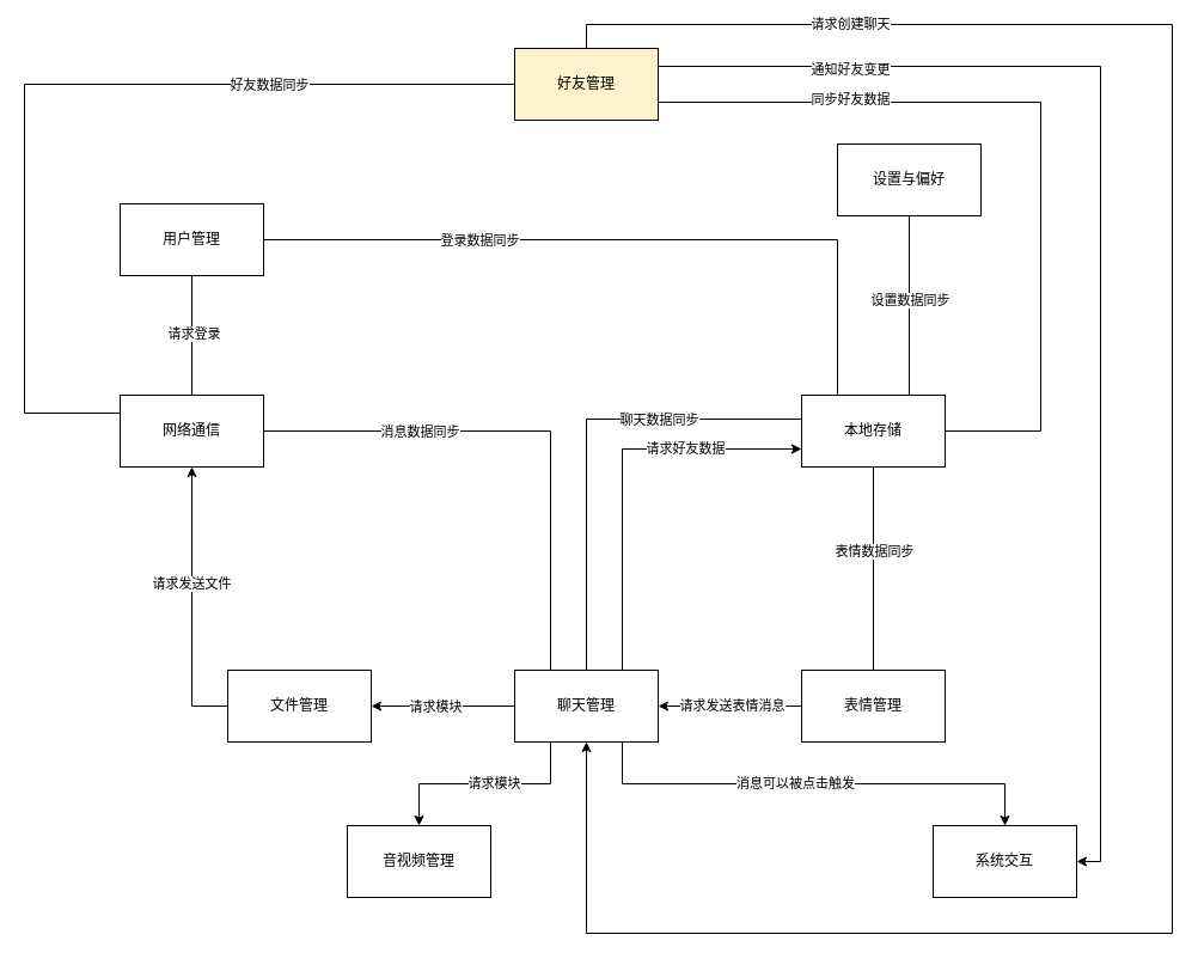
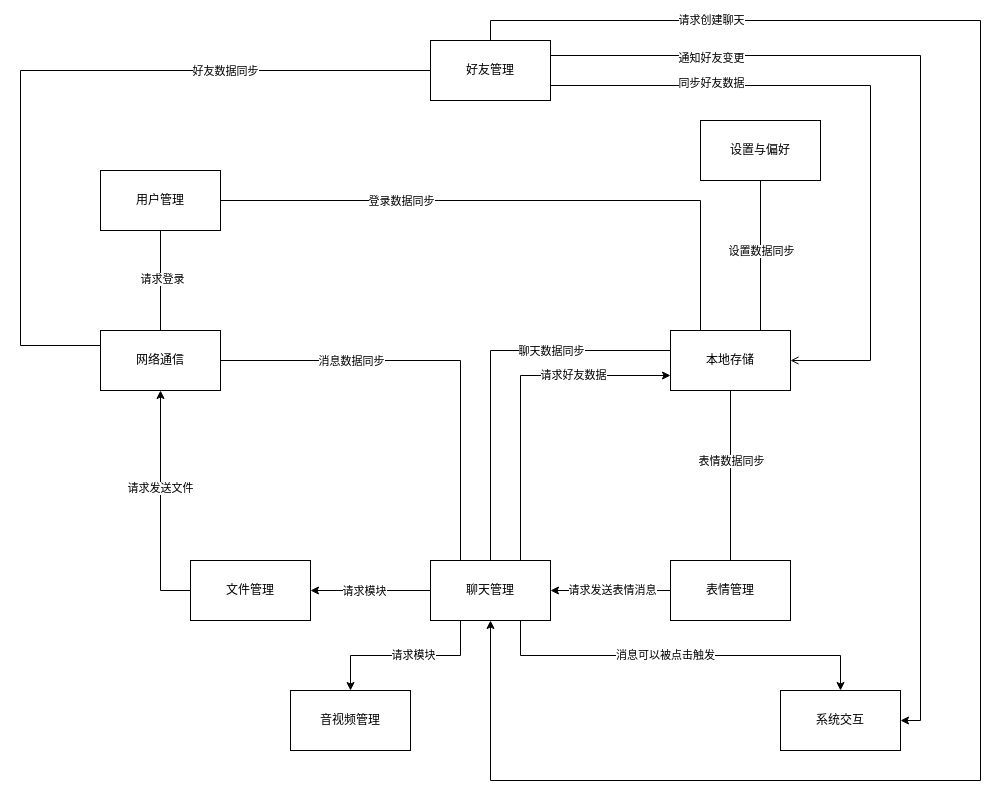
  <mxCell id="0" />
  <mxCell id="1" parent="0" />
  <mxCell id="2" value="网络通信" style="rounded=0;whiteSpace=wrap;html=1;" parent="1" vertex="1"><mxGeometry x="100" y="330" width="120" height="60" as="geometry" /></mxCell>
  <mxCell id="3" style="edgeStyle=orthogonalEdgeStyle;rounded=0;orthogonalLoop=1;jettySize=auto;html=1;exitX=0.5;exitY=0;exitDx=0;exitDy=0;entryX=0;entryY=0.25;entryDx=0;entryDy=0;endArrow=none;endFill=0;" parent="1" source="15" target="20" edge="1"><mxGeometry relative="1" as="geometry"><Array as="points"><mxPoint x="490" y="350" /><mxPoint x="670" y="350" /></Array></mxGeometry></mxCell>
  <mxCell id="4" value="聊天数据同步" style="edgeLabel;html=1;align=center;verticalAlign=middle;resizable=0;points=[];" parent="3" vertex="1" connectable="0"><mxGeometry x="0.089" y="3" relative="1" as="geometry"><mxPoint x="55" y="3" as="offset" /></mxGeometry></mxCell>
  <mxCell id="5" style="edgeStyle=orthogonalEdgeStyle;rounded=0;orthogonalLoop=1;jettySize=auto;html=1;exitX=0.25;exitY=0;exitDx=0;exitDy=0;entryX=1;entryY=0.5;entryDx=0;entryDy=0;endArrow=none;endFill=0;" parent="1" source="15" target="2" edge="1"><mxGeometry relative="1" as="geometry" /></mxCell>
  <mxCell id="6" value="消息数据同步" style="edgeLabel;html=1;align=center;verticalAlign=middle;resizable=0;points=[];" parent="5" vertex="1" connectable="0"><mxGeometry x="0.311" y="-2" relative="1" as="geometry"><mxPoint x="-22" y="2" as="offset" /></mxGeometry></mxCell>
  <mxCell id="7" style="edgeStyle=orthogonalEdgeStyle;rounded=0;orthogonalLoop=1;jettySize=auto;html=1;exitX=0.25;exitY=1;exitDx=0;exitDy=0;entryX=0.5;entryY=0;entryDx=0;entryDy=0;" parent="1" source="15" target="16" edge="1"><mxGeometry relative="1" as="geometry" /></mxCell>
  <mxCell id="8" value="请求模块" style="edgeLabel;html=1;align=center;verticalAlign=middle;resizable=0;points=[];" parent="7" vertex="1" connectable="0"><mxGeometry x="-0.074" y="-1" relative="1" as="geometry"><mxPoint as="offset" /></mxGeometry></mxCell>
  <mxCell id="9" style="edgeStyle=orthogonalEdgeStyle;rounded=0;orthogonalLoop=1;jettySize=auto;html=1;exitX=0;exitY=0.5;exitDx=0;exitDy=0;" parent="1" source="15" target="19" edge="1"><mxGeometry relative="1" as="geometry" /></mxCell>
  <mxCell id="10" value="请求模块" style="edgeLabel;html=1;align=center;verticalAlign=middle;resizable=0;points=[];" parent="9" vertex="1" connectable="0"><mxGeometry x="0.119" relative="1" as="geometry"><mxPoint as="offset" /></mxGeometry></mxCell>
  <mxCell id="11" style="edgeStyle=orthogonalEdgeStyle;rounded=0;orthogonalLoop=1;jettySize=auto;html=1;exitX=0.75;exitY=1;exitDx=0;exitDy=0;entryX=0.5;entryY=0;entryDx=0;entryDy=0;" parent="1" source="15" target="26" edge="1"><mxGeometry relative="1" as="geometry" /></mxCell>
  <mxCell id="12" value="消息可以被点击触发" style="edgeLabel;html=1;align=center;verticalAlign=middle;resizable=0;points=[];" parent="11" vertex="1" connectable="0"><mxGeometry x="-0.083" y="1" relative="1" as="geometry"><mxPoint as="offset" /></mxGeometry></mxCell>
  <mxCell id="13" style="edgeStyle=orthogonalEdgeStyle;rounded=0;orthogonalLoop=1;jettySize=auto;html=1;exitX=0.75;exitY=0;exitDx=0;exitDy=0;entryX=0;entryY=0.75;entryDx=0;entryDy=0;" edge="1" parent="1" source="15" target="20"><mxGeometry relative="1" as="geometry" /></mxCell>
  <mxCell id="14" value="请求好友数据" style="edgeLabel;html=1;align=center;verticalAlign=middle;resizable=0;points=[];" vertex="1" connectable="0" parent="13"><mxGeometry x="0.417" y="1" relative="1" as="geometry"><mxPoint as="offset" /></mxGeometry></mxCell>
  <mxCell id="15" value="聊天管理" style="rounded=0;whiteSpace=wrap;html=1;" parent="1" vertex="1"><mxGeometry x="430" y="560" width="120" height="60" as="geometry" /></mxCell>
  <mxCell id="16" value="音视频管理" style="rounded=0;whiteSpace=wrap;html=1;" parent="1" vertex="1"><mxGeometry x="290" y="690" width="120" height="60" as="geometry" /></mxCell>
  <mxCell id="17" style="edgeStyle=orthogonalEdgeStyle;rounded=0;orthogonalLoop=1;jettySize=auto;html=1;exitX=0;exitY=0.5;exitDx=0;exitDy=0;entryX=0.5;entryY=1;entryDx=0;entryDy=0;" parent="1" source="19" target="2" edge="1"><mxGeometry relative="1" as="geometry" /></mxCell>
  <mxCell id="18" value="请求发送文件" style="edgeLabel;html=1;align=center;verticalAlign=middle;resizable=0;points=[];" parent="17" vertex="1" connectable="0"><mxGeometry x="0.155" y="1" relative="1" as="geometry"><mxPoint as="offset" /></mxGeometry></mxCell>
  <mxCell id="19" value="文件管理" style="rounded=0;whiteSpace=wrap;html=1;" parent="1" vertex="1"><mxGeometry x="190" y="560" width="120" height="60" as="geometry" /></mxCell>
  <mxCell id="20" value="本地存储" style="rounded=0;whiteSpace=wrap;html=1;" parent="1" vertex="1"><mxGeometry x="670" y="330" width="120" height="60" as="geometry" /></mxCell>
  <mxCell id="21" style="edgeStyle=orthogonalEdgeStyle;rounded=0;orthogonalLoop=1;jettySize=auto;html=1;exitX=0;exitY=0.5;exitDx=0;exitDy=0;entryX=1;entryY=0.5;entryDx=0;entryDy=0;" parent="1" source="25" target="15" edge="1"><mxGeometry relative="1" as="geometry" /></mxCell>
  <mxCell id="22" value="请求发送表情消息" style="edgeLabel;html=1;align=center;verticalAlign=middle;resizable=0;points=[];" parent="21" vertex="1" connectable="0"><mxGeometry x="-0.025" y="-1" relative="1" as="geometry"><mxPoint as="offset" /></mxGeometry></mxCell>
  <mxCell id="23" style="edgeStyle=orthogonalEdgeStyle;rounded=0;orthogonalLoop=1;jettySize=auto;html=1;entryX=0.5;entryY=1;entryDx=0;entryDy=0;endArrow=none;endFill=0;exitX=0.5;exitY=0;exitDx=0;exitDy=0;" parent="1" source="25" target="20" edge="1"><mxGeometry relative="1" as="geometry"><mxPoint x="730" y="550" as="sourcePoint" /></mxGeometry></mxCell>
  <mxCell id="24" value="表情数据同步" style="edgeLabel;html=1;align=center;verticalAlign=middle;resizable=0;points=[];" parent="23" vertex="1" connectable="0"><mxGeometry x="0.169" relative="1" as="geometry"><mxPoint y="-1" as="offset" /></mxGeometry></mxCell>
  <mxCell id="25" value="表情管理" style="rounded=0;whiteSpace=wrap;html=1;" parent="1" vertex="1"><mxGeometry x="670" y="560" width="120" height="60" as="geometry" /></mxCell>
  <mxCell id="26" value="系统交互" style="rounded=0;whiteSpace=wrap;html=1;" parent="1" vertex="1"><mxGeometry x="780" y="690" width="120" height="60" as="geometry" /></mxCell>
  <mxCell id="27" style="edgeStyle=orthogonalEdgeStyle;rounded=0;orthogonalLoop=1;jettySize=auto;html=1;exitX=0.5;exitY=1;exitDx=0;exitDy=0;entryX=0.75;entryY=0;entryDx=0;entryDy=0;endArrow=none;endFill=0;" parent="1" source="29" target="20" edge="1"><mxGeometry relative="1" as="geometry" /></mxCell>
  <mxCell id="28" value="设置数据同步" style="edgeLabel;html=1;align=center;verticalAlign=middle;resizable=0;points=[];" parent="27" vertex="1" connectable="0"><mxGeometry x="-0.169" relative="1" as="geometry"><mxPoint y="8" as="offset" /></mxGeometry></mxCell>
  <mxCell id="29" value="设置与偏好" style="rounded=0;whiteSpace=wrap;html=1;" parent="1" vertex="1"><mxGeometry x="700" y="120" width="120" height="60" as="geometry" /></mxCell>
  <mxCell id="30" style="edgeStyle=orthogonalEdgeStyle;rounded=0;orthogonalLoop=1;jettySize=auto;html=1;exitX=0.5;exitY=1;exitDx=0;exitDy=0;entryX=0.5;entryY=0;entryDx=0;entryDy=0;endArrow=none;endFill=0;" parent="1" source="34" target="2" edge="1"><mxGeometry relative="1" as="geometry" /></mxCell>
  <mxCell id="31" value="请求登录" style="edgeLabel;html=1;align=center;verticalAlign=middle;resizable=0;points=[];" parent="30" vertex="1" connectable="0"><mxGeometry x="-0.033" y="1" relative="1" as="geometry"><mxPoint as="offset" /></mxGeometry></mxCell>
  <mxCell id="32" style="edgeStyle=orthogonalEdgeStyle;rounded=0;orthogonalLoop=1;jettySize=auto;html=1;exitX=1;exitY=0.5;exitDx=0;exitDy=0;entryX=0.25;entryY=0;entryDx=0;entryDy=0;endArrow=none;endFill=0;" parent="1" source="34" target="20" edge="1"><mxGeometry relative="1" as="geometry" /></mxCell>
  <mxCell id="33" value="登录数据同步" style="edgeLabel;html=1;align=center;verticalAlign=middle;resizable=0;points=[];" parent="32" vertex="1" connectable="0"><mxGeometry x="-0.219" y="2" relative="1" as="geometry"><mxPoint x="-58" y="2" as="offset" /></mxGeometry></mxCell>
  <mxCell id="34" value="用户管理" style="rounded=0;whiteSpace=wrap;html=1;" parent="1" vertex="1"><mxGeometry x="100" y="170" width="120" height="60" as="geometry" /></mxCell>
  <mxCell id="35" style="edgeStyle=orthogonalEdgeStyle;rounded=0;orthogonalLoop=1;jettySize=auto;html=1;exitX=0;exitY=0.5;exitDx=0;exitDy=0;entryX=0;entryY=0.25;entryDx=0;entryDy=0;endArrow=none;endFill=0;" parent="1" source="43" target="2" edge="1"><mxGeometry relative="1" as="geometry"><Array as="points"><mxPoint x="20" y="70" /><mxPoint x="20" y="345" /></Array></mxGeometry></mxCell>
  <mxCell id="36" value="好友数据同步" style="edgeLabel;html=1;align=center;verticalAlign=middle;resizable=0;points=[];" parent="35" vertex="1" connectable="0"><mxGeometry x="-0.461" relative="1" as="geometry"><mxPoint as="offset" /></mxGeometry></mxCell>
- <mxCell id="37" style="edgeStyle=orthogonalEdgeStyle;rounded=0;orthogonalLoop=1;jettySize=auto;html=1;exitX=1;exitY=0.75;exitDx=0;exitDy=0;entryX=1;entryY=0.5;entryDx=0;entryDy=0;endArrow=none;endFill=0;" parent="1" source="43" target="20" edge="1"><mxGeometry relative="1" as="geometry"><Array as="points"><mxPoint x="870" y="85" /><mxPoint x="870" y="360" /></Array></mxGeometry></mxCell>
+ <mxCell id="37" style="edgeStyle=orthogonalEdgeStyle;rounded=0;orthogonalLoop=1;jettySize=auto;html=1;exitX=1;exitY=0.75;exitDx=0;exitDy=0;entryX=1;entryY=0.5;entryDx=0;entryDy=0;endArrow=open;endFill=0;" parent="1" source="43" target="20" edge="1"><mxGeometry relative="1" as="geometry"><Array as="points"><mxPoint x="870" y="85" /><mxPoint x="870" y="360" /></Array></mxGeometry></mxCell>
  <mxCell id="38" value="同步好友数据" style="edgeLabel;html=1;align=center;verticalAlign=middle;resizable=0;points=[];" parent="37" vertex="1" connectable="0"><mxGeometry x="-0.526" y="3" relative="1" as="geometry"><mxPoint as="offset" /></mxGeometry></mxCell>
  <mxCell id="39" style="edgeStyle=orthogonalEdgeStyle;rounded=0;orthogonalLoop=1;jettySize=auto;html=1;exitX=1;exitY=0.25;exitDx=0;exitDy=0;entryX=1;entryY=0.5;entryDx=0;entryDy=0;" parent="1" source="43" target="26" edge="1"><mxGeometry relative="1" as="geometry" /></mxCell>
  <mxCell id="40" value="通知好友变更" style="edgeLabel;html=1;align=center;verticalAlign=middle;resizable=0;points=[];" parent="39" vertex="1" connectable="0"><mxGeometry x="-0.703" y="-2" relative="1" as="geometry"><mxPoint x="3" as="offset" /></mxGeometry></mxCell>
  <mxCell id="41" style="edgeStyle=orthogonalEdgeStyle;rounded=0;orthogonalLoop=1;jettySize=auto;html=1;exitX=0.5;exitY=0;exitDx=0;exitDy=0;entryX=0.5;entryY=1;entryDx=0;entryDy=0;" edge="1" parent="1" source="43" target="15"><mxGeometry relative="1" as="geometry"><Array as="points"><mxPoint x="490" y="20" /><mxPoint x="980" y="20" /><mxPoint x="980" y="780" /><mxPoint x="490" y="780" /></Array></mxGeometry></mxCell>
  <mxCell id="42" value="请求创建聊天" style="edgeLabel;html=1;align=center;verticalAlign=middle;resizable=0;points=[];" vertex="1" connectable="0" parent="41"><mxGeometry x="-0.75" y="1" relative="1" as="geometry"><mxPoint as="offset" /></mxGeometry></mxCell>
- <mxCell id="43" value="好友管理" style="rounded=0;whiteSpace=wrap;html=1;fillColor=#fff2cc;" parent="1" vertex="1"><mxGeometry x="430" y="40" width="120" height="60" as="geometry" /></mxCell>
+ <mxCell id="43" value="好友管理" style="rounded=0;whiteSpace=wrap;html=1;" parent="1" vertex="1"><mxGeometry x="430" y="40" width="120" height="60" as="geometry" /></mxCell>
